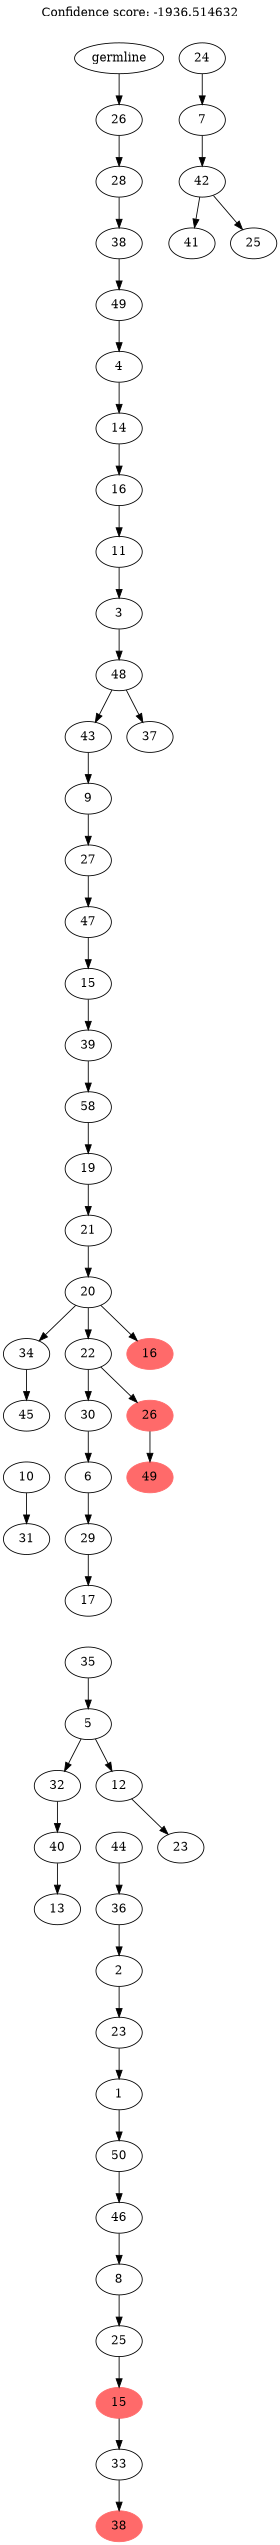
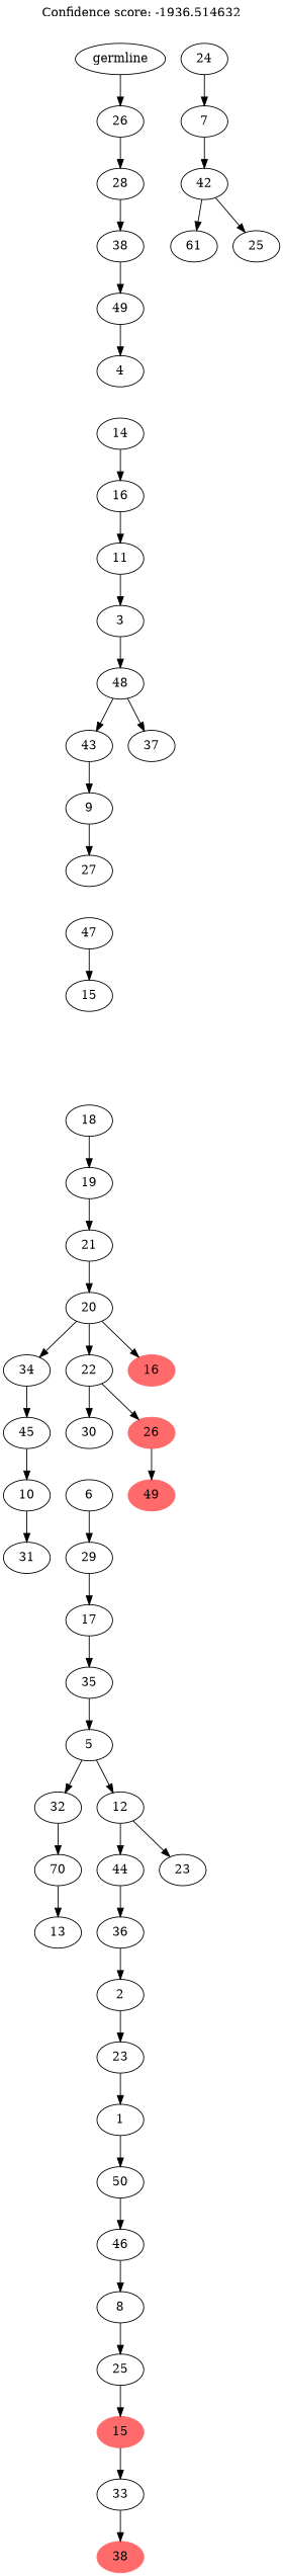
  digraph {
    label="Confidence score: -1936.514632"
    labelloc=t
    n1 [label=10]
    n2 [label=31]
    n3 [label=45]
    n4 [label=34]
-   n5 [label=40]
+   n5 [label=70]
    n6 [label=13]
    n7 [label=32]
    n8 [label=33]
    n9 [color=indianred1 label=38 style=filled]
    n10 [color=indianred1 label=15 style=filled]
    n11 [label=25]
    n12 [label=8]
    n13 [label=46]
    n14 [label=50]
    n15 [label=1]
    n16 [label=23]
    n17 [label=2]
    n18 [label=36]
    n19 [label=44]
    n20 [label=12]
    n21 [label=23]
    n22 [label=5]
    n23 [label=35]
    n24 [label=17]
    n25 [label=29]
    n26 [label=6]
    n27 [label=30]
    n28 [color=indianred1 label=26 style=filled]
    n29 [color=indianred1 label=49 style=filled]
    n30 [label=22]
    n31 [label=20]
    n32 [color=indianred1 label=16 style=filled]
    n33 [label=21]
    n34 [label=19]
-   n35 [label=58]
-   n36 [label=39]
+   n35 [label=18]
    n37 [label=15]
    n38 [label=47]
    n39 [label=27]
    n40 [label=9]
    n41 [label=43]
    n42 [label=48]
    n43 [label=37]
    n44 [label=42]
-   n45 [label=41]
+   n45 [label=61]
    n46 [label=25]
    n47 [label=7]
    n48 [label=24]
    n49 [label=3]
    n50 [label=11]
    n51 [label=16]
    n52 [label=14]
    n53 [label=4]
    n54 [label=49]
    n55 [label=38]
    n56 [label=28]
    n57 [label=26]
    n58 [label=germline]
    n1 -> n2
+   n3 -> n1
    n4 -> n3
    n5 -> n6
    n7 -> n5
    n8 -> n9
    n10 -> n8
    n11 -> n10
    n12 -> n11
    n13 -> n12
    n14 -> n13
    n15 -> n14
    n16 -> n15
    n17 -> n16
    n18 -> n17
    n19 -> n18
+   n20 -> n19
    n20 -> n21
    n22 -> n7
    n22 -> n20
    n23 -> n22
+   n24 -> n23
    n25 -> n24
    n26 -> n25
-   n27 -> n26
    n28 -> n29
    n30 -> n27
    n30 -> n28
    n31 -> n4
    n31 -> n30
    n31 -> n32
    n33 -> n31
    n34 -> n33
    n35 -> n34
-   n36 -> n35
-   n37 -> n36
    n38 -> n37
-   n39 -> n38
    n40 -> n39
    n41 -> n40
    n42 -> n41
    n42 -> n43
    n44 -> n45
    n44 -> n46
    n47 -> n44
    n48 -> n47
    n49 -> n42
    n50 -> n49
    n51 -> n50
    n52 -> n51
-   n53 -> n52
    n54 -> n53
    n55 -> n54
    n56 -> n55
    n57 -> n56
    n58 -> n57
  }
